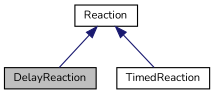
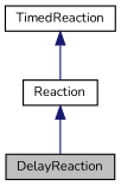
  digraph {
    fontname=Nunito
    node [color=black fontname=Nunito fontsize=10 shape=record]
    edge [color=midnightblue dir=back fontname=Nunito fontsize=10 labelfontname=Helvetica labelfontsize=10 style=solid]
    n1 [fillcolor=grey75 fontcolor=black height=0.2 label=DelayReaction style=filled width=0.4]
    n2 [height=0.2 label=TimedReaction width=0.4]
    n3 [height=0.2 label=Reaction width=0.4]
    n3 -> n1
-   n3 -> n2
+   n2 -> n3
  }
